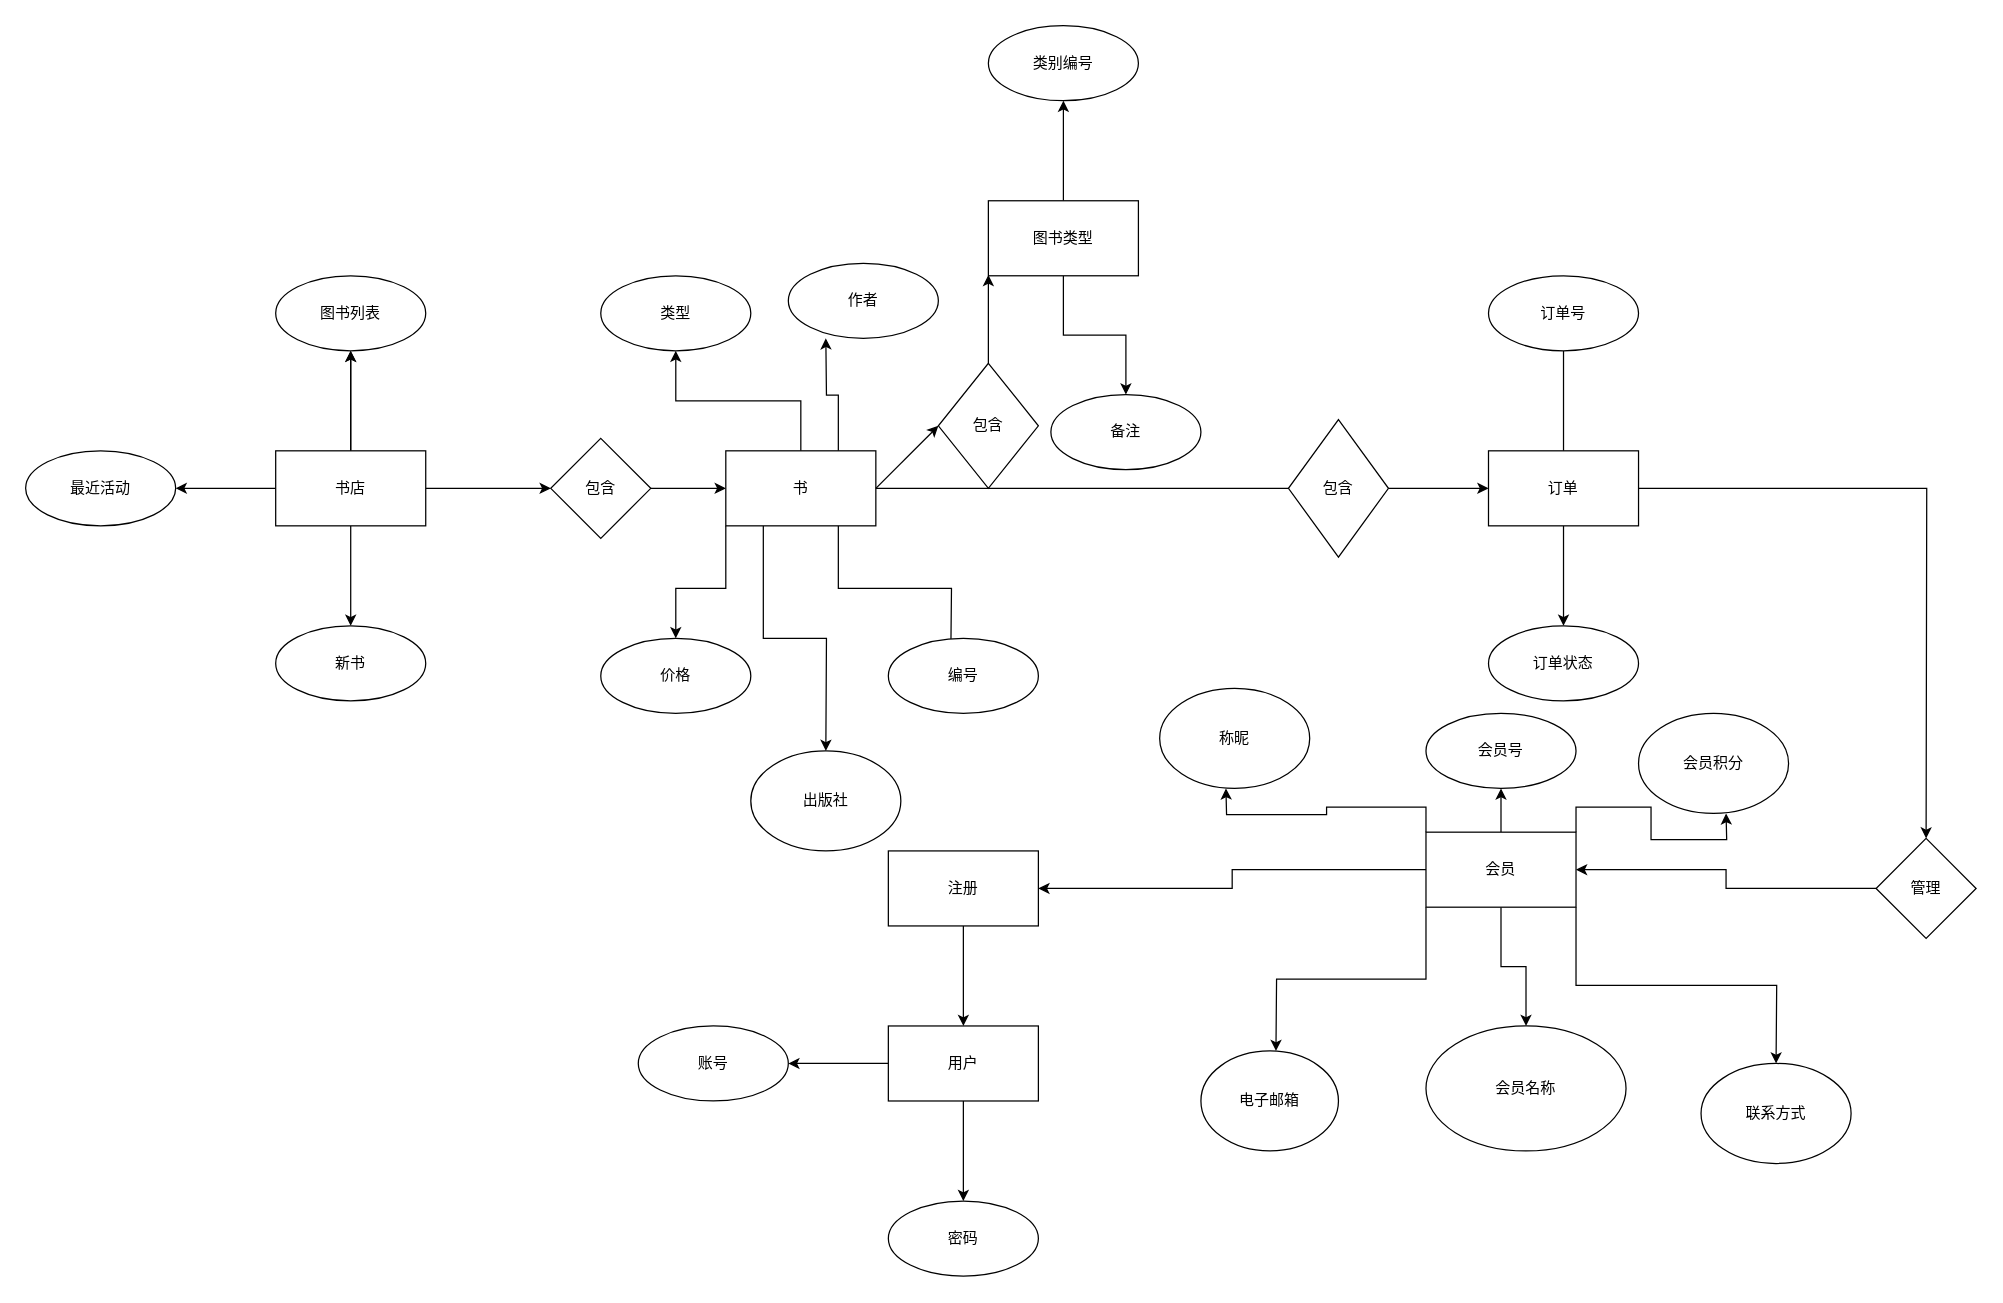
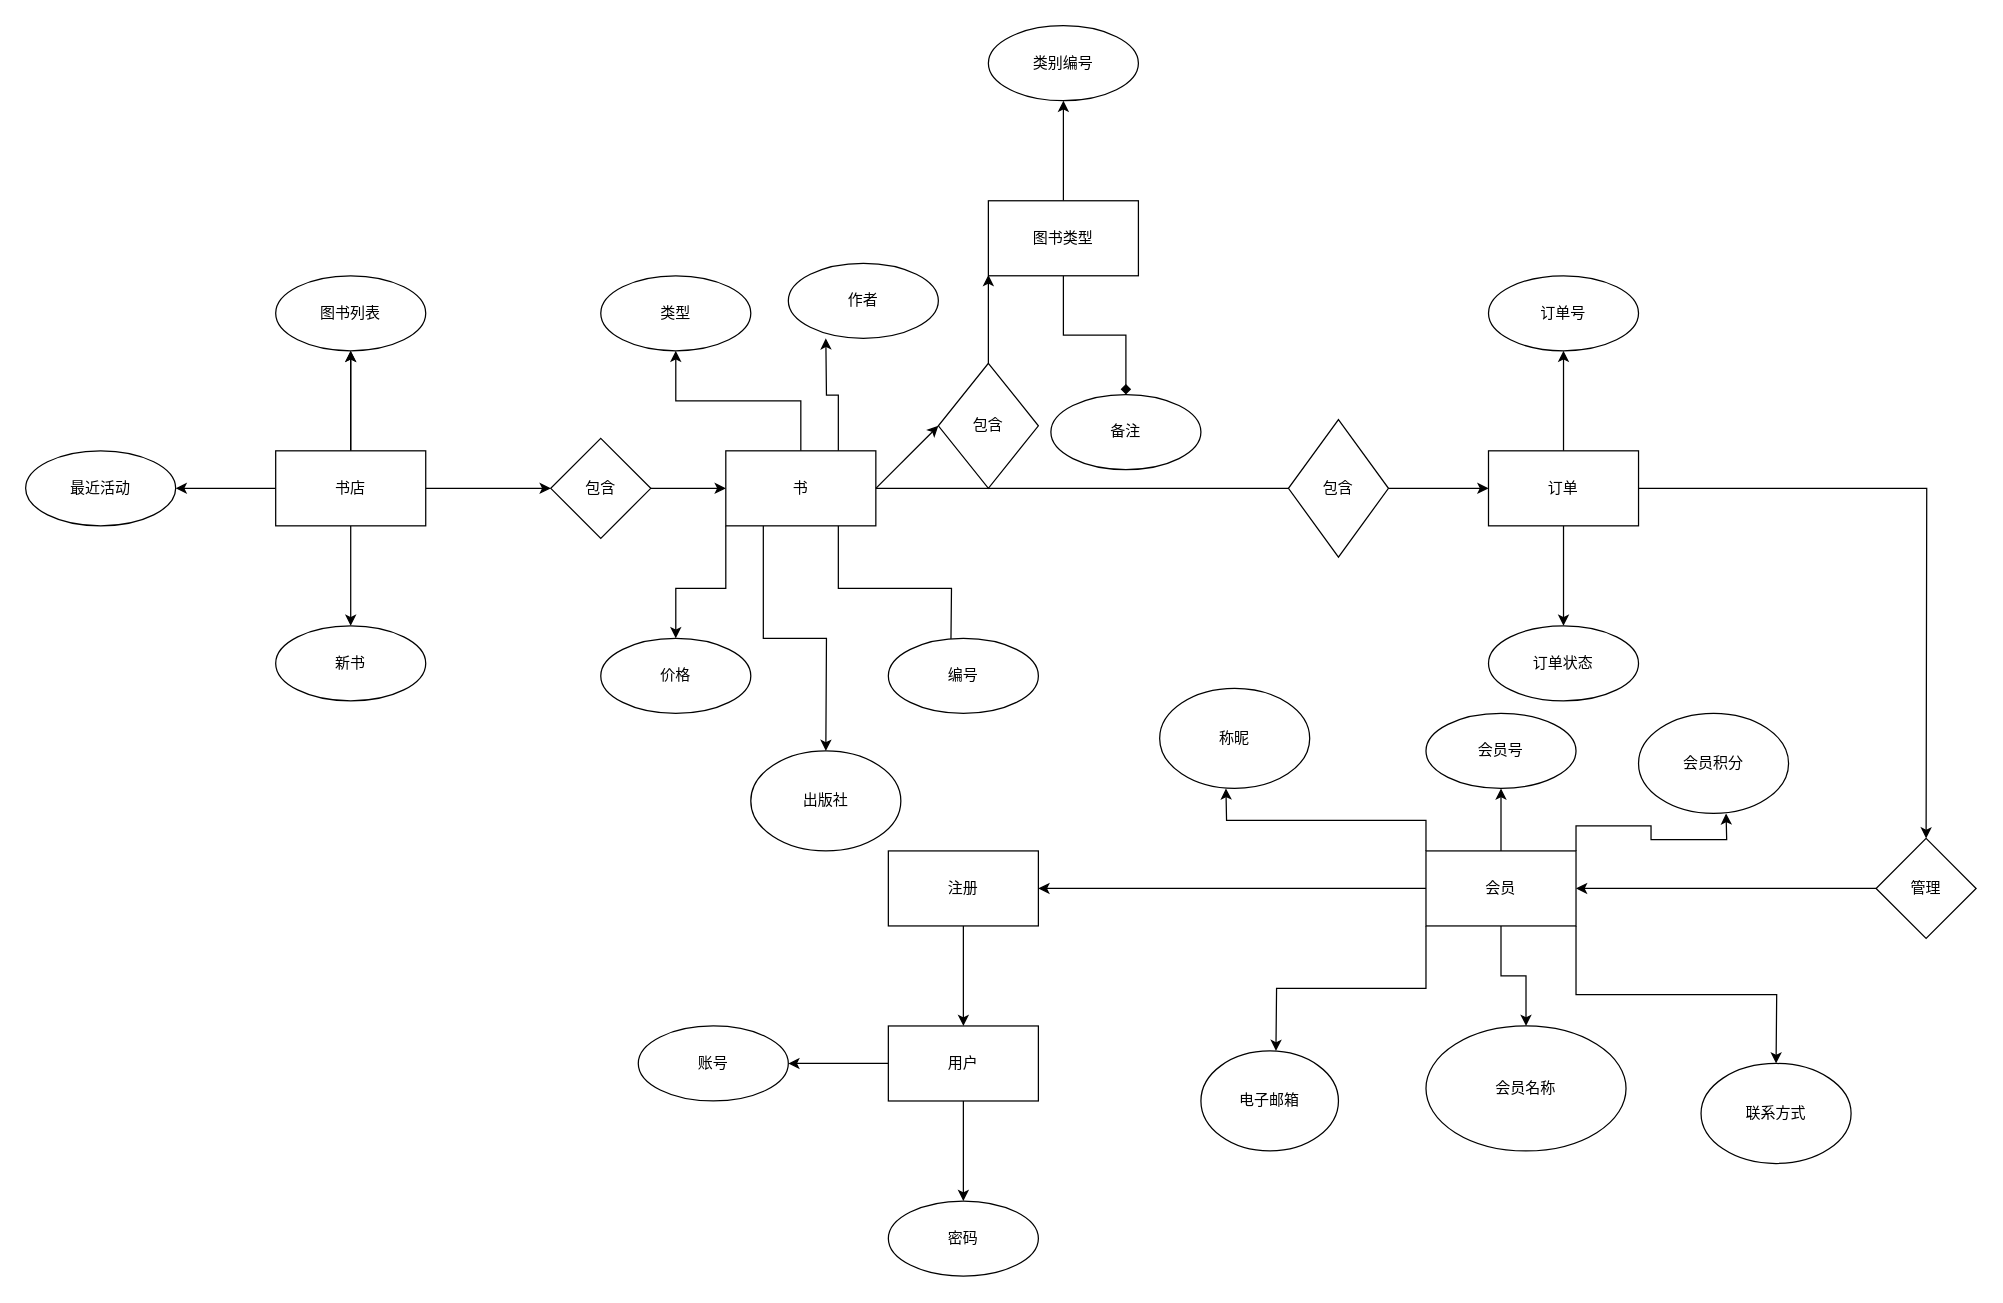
  <mxCell id="0" />
  <mxCell id="1" parent="0" />
  <mxCell id="2" value="" style="edgeStyle=orthogonalEdgeStyle;rounded=0;orthogonalLoop=1;jettySize=auto;html=1;" edge="1" parent="1" source="7"><mxGeometry relative="1" as="geometry"><mxPoint x="280" y="280" as="targetPoint" /></mxGeometry></mxCell>
  <mxCell id="3" value="" style="edgeStyle=orthogonalEdgeStyle;rounded=0;orthogonalLoop=1;jettySize=auto;html=1;" edge="1" parent="1" source="7" target="8"><mxGeometry relative="1" as="geometry" /></mxCell>
  <mxCell id="4" value="" style="edgeStyle=orthogonalEdgeStyle;rounded=0;orthogonalLoop=1;jettySize=auto;html=1;" edge="1" parent="1" source="7" target="9"><mxGeometry relative="1" as="geometry" /></mxCell>
  <mxCell id="5" value="" style="edgeStyle=orthogonalEdgeStyle;rounded=0;orthogonalLoop=1;jettySize=auto;html=1;" edge="1" parent="1" source="7" target="11"><mxGeometry relative="1" as="geometry" /></mxCell>
  <mxCell id="6" value="" style="edgeStyle=orthogonalEdgeStyle;rounded=0;orthogonalLoop=1;jettySize=auto;html=1;" edge="1" parent="1" source="7" target="12"><mxGeometry relative="1" as="geometry" /></mxCell>
  <mxCell id="7" value="书店" style="rounded=0;whiteSpace=wrap;html=1;" vertex="1" parent="1"><mxGeometry x="220" y="360" width="120" height="60" as="geometry" /></mxCell>
  <mxCell id="8" value="图书列表" style="ellipse;whiteSpace=wrap;html=1;rounded=0;" vertex="1" parent="1"><mxGeometry x="220" y="220" width="120" height="60" as="geometry" /></mxCell>
  <mxCell id="9" value="新书" style="ellipse;whiteSpace=wrap;html=1;rounded=0;" vertex="1" parent="1"><mxGeometry x="220" y="500" width="120" height="60" as="geometry" /></mxCell>
  <mxCell id="10" value="" style="edgeStyle=orthogonalEdgeStyle;rounded=0;orthogonalLoop=1;jettySize=auto;html=1;" edge="1" parent="1" source="11" target="19"><mxGeometry relative="1" as="geometry" /></mxCell>
  <mxCell id="11" value="包含" style="rhombus;whiteSpace=wrap;html=1;rounded=0;" vertex="1" parent="1"><mxGeometry x="440" y="350" width="80" height="80" as="geometry" /></mxCell>
  <mxCell id="12" value="最近活动" style="ellipse;whiteSpace=wrap;html=1;rounded=0;" vertex="1" parent="1"><mxGeometry x="20" y="360" width="120" height="60" as="geometry" /></mxCell>
  <mxCell id="13" value="" style="edgeStyle=orthogonalEdgeStyle;rounded=0;orthogonalLoop=1;jettySize=auto;html=1;" edge="1" parent="1" source="19" target="20"><mxGeometry relative="1" as="geometry" /></mxCell>
  <mxCell id="14" value="" style="edgeStyle=orthogonalEdgeStyle;rounded=0;orthogonalLoop=1;jettySize=auto;html=1;" edge="1" parent="1" source="19" target="21"><mxGeometry relative="1" as="geometry"><Array as="points"><mxPoint x="580" y="470" /><mxPoint x="540" y="470" /></Array></mxGeometry></mxCell>
  <mxCell id="15" value="" style="edgeStyle=orthogonalEdgeStyle;rounded=0;orthogonalLoop=1;jettySize=auto;html=1;startArrow=none;" edge="1" parent="1" source="37" target="25"><mxGeometry relative="1" as="geometry" /></mxCell>
  <mxCell id="16" style="edgeStyle=orthogonalEdgeStyle;rounded=0;orthogonalLoop=1;jettySize=auto;html=1;exitX=0.75;exitY=1;exitDx=0;exitDy=0;" edge="1" parent="1" source="19"><mxGeometry relative="1" as="geometry"><mxPoint x="760" y="520" as="targetPoint" /></mxGeometry></mxCell>
  <mxCell id="17" style="edgeStyle=orthogonalEdgeStyle;rounded=0;orthogonalLoop=1;jettySize=auto;html=1;exitX=0.75;exitY=0;exitDx=0;exitDy=0;" edge="1" parent="1" source="19"><mxGeometry relative="1" as="geometry"><mxPoint x="660" y="270" as="targetPoint" /></mxGeometry></mxCell>
  <mxCell id="18" style="edgeStyle=orthogonalEdgeStyle;rounded=0;orthogonalLoop=1;jettySize=auto;html=1;exitX=0.25;exitY=1;exitDx=0;exitDy=0;" edge="1" parent="1" source="19"><mxGeometry relative="1" as="geometry"><mxPoint x="660" y="600" as="targetPoint" /></mxGeometry></mxCell>
  <mxCell id="19" value="书" style="whiteSpace=wrap;html=1;rounded=0;" vertex="1" parent="1"><mxGeometry x="580" y="360" width="120" height="60" as="geometry" /></mxCell>
  <mxCell id="20" value="类型" style="ellipse;whiteSpace=wrap;html=1;rounded=0;" vertex="1" parent="1"><mxGeometry x="480" y="220" width="120" height="60" as="geometry" /></mxCell>
  <mxCell id="21" value="价格" style="ellipse;whiteSpace=wrap;html=1;rounded=0;" vertex="1" parent="1"><mxGeometry x="480" y="510" width="120" height="60" as="geometry" /></mxCell>
  <mxCell id="22" value="" style="edgeStyle=orthogonalEdgeStyle;rounded=0;orthogonalLoop=1;jettySize=auto;html=1;" edge="1" parent="1" source="25"><mxGeometry relative="1" as="geometry"><mxPoint x="1540" y="670" as="targetPoint" /></mxGeometry></mxCell>
  <mxCell id="23" value="" style="edgeStyle=orthogonalEdgeStyle;rounded=0;orthogonalLoop=1;jettySize=auto;html=1;" edge="1" parent="1" source="25" target="39"><mxGeometry relative="1" as="geometry" /></mxCell>
- <mxCell id="24" value="" style="edgeStyle=orthogonalEdgeStyle;rounded=0;orthogonalLoop=1;jettySize=auto;html=1;endArrow=none;" edge="1" parent="1" source="25" target="40"><mxGeometry relative="1" as="geometry" /></mxCell>
+ <mxCell id="24" value="" style="edgeStyle=orthogonalEdgeStyle;rounded=0;orthogonalLoop=1;jettySize=auto;html=1;" edge="1" parent="1" source="25" target="40"><mxGeometry relative="1" as="geometry" /></mxCell>
  <mxCell id="25" value="订单" style="whiteSpace=wrap;html=1;rounded=0;" vertex="1" parent="1"><mxGeometry x="1190" y="360" width="120" height="60" as="geometry" /></mxCell>
  <mxCell id="26" value="编号" style="ellipse;whiteSpace=wrap;html=1;" vertex="1" parent="1"><mxGeometry x="710" y="510" width="120" height="60" as="geometry" /></mxCell>
  <mxCell id="27" value="作者" style="ellipse;whiteSpace=wrap;html=1;" vertex="1" parent="1"><mxGeometry x="630" y="210" width="120" height="60" as="geometry" /></mxCell>
  <mxCell id="28" value="" style="endArrow=classic;html=1;rounded=0;" edge="1" parent="1"><mxGeometry width="50" height="50" relative="1" as="geometry"><mxPoint x="700" y="390" as="sourcePoint" /><mxPoint x="750" y="340" as="targetPoint" /></mxGeometry></mxCell>
  <mxCell id="29" value="包含" style="rhombus;whiteSpace=wrap;html=1;" vertex="1" parent="1"><mxGeometry x="750" y="290" width="80" height="100" as="geometry" /></mxCell>
  <mxCell id="30" value="出版社" style="ellipse;whiteSpace=wrap;html=1;" vertex="1" parent="1"><mxGeometry x="600" y="600" width="120" height="80" as="geometry" /></mxCell>
  <mxCell id="31" value="" style="endArrow=classic;html=1;rounded=0;" edge="1" parent="1" source="29"><mxGeometry width="50" height="50" relative="1" as="geometry"><mxPoint x="790" y="269.289" as="sourcePoint" /><mxPoint x="790" y="219.289" as="targetPoint" /></mxGeometry></mxCell>
  <mxCell id="32" value="" style="edgeStyle=orthogonalEdgeStyle;rounded=0;orthogonalLoop=1;jettySize=auto;html=1;" edge="1" parent="1" source="34" target="35"><mxGeometry relative="1" as="geometry" /></mxCell>
- <mxCell id="33" value="" style="edgeStyle=orthogonalEdgeStyle;rounded=0;orthogonalLoop=1;jettySize=auto;html=1;" edge="1" parent="1" source="34" target="36"><mxGeometry relative="1" as="geometry" /></mxCell>
+ <mxCell id="33" value="" style="edgeStyle=orthogonalEdgeStyle;rounded=0;orthogonalLoop=1;jettySize=auto;html=1;endArrow=diamond;" edge="1" parent="1" source="34" target="36"><mxGeometry relative="1" as="geometry" /></mxCell>
  <mxCell id="34" value="图书类型" style="rounded=0;whiteSpace=wrap;html=1;" vertex="1" parent="1"><mxGeometry x="790" y="160" width="120" height="60" as="geometry" /></mxCell>
  <mxCell id="35" value="类别编号" style="ellipse;whiteSpace=wrap;html=1;rounded=0;" vertex="1" parent="1"><mxGeometry x="790" y="20" width="120" height="60" as="geometry" /></mxCell>
  <mxCell id="36" value="备注" style="ellipse;whiteSpace=wrap;html=1;rounded=0;" vertex="1" parent="1"><mxGeometry x="840" y="315" width="120" height="60" as="geometry" /></mxCell>
  <mxCell id="37" value="包含" style="rhombus;whiteSpace=wrap;html=1;" vertex="1" parent="1"><mxGeometry x="1030" y="335" width="80" height="110" as="geometry" /></mxCell>
  <mxCell id="38" value="" style="edgeStyle=orthogonalEdgeStyle;rounded=0;orthogonalLoop=1;jettySize=auto;html=1;endArrow=none;" edge="1" parent="1" source="19" target="37"><mxGeometry relative="1" as="geometry"><mxPoint x="700" y="390" as="sourcePoint" /><mxPoint x="1420" y="390" as="targetPoint" /></mxGeometry></mxCell>
  <mxCell id="39" value="订单状态" style="ellipse;whiteSpace=wrap;html=1;rounded=0;" vertex="1" parent="1"><mxGeometry x="1190" y="500" width="120" height="60" as="geometry" /></mxCell>
  <mxCell id="40" value="订单号" style="ellipse;whiteSpace=wrap;html=1;rounded=0;" vertex="1" parent="1"><mxGeometry x="1190" y="220" width="120" height="60" as="geometry" /></mxCell>
  <mxCell id="41" value="" style="edgeStyle=orthogonalEdgeStyle;rounded=0;orthogonalLoop=1;jettySize=auto;html=1;" edge="1" parent="1" source="42" target="50"><mxGeometry relative="1" as="geometry" /></mxCell>
  <mxCell id="42" value="管理" style="rhombus;whiteSpace=wrap;html=1;" vertex="1" parent="1"><mxGeometry x="1500" y="670" width="80" height="80" as="geometry" /></mxCell>
  <mxCell id="43" value="" style="edgeStyle=orthogonalEdgeStyle;rounded=0;orthogonalLoop=1;jettySize=auto;html=1;" edge="1" parent="1" source="50" target="52"><mxGeometry relative="1" as="geometry" /></mxCell>
  <mxCell id="44" value="" style="edgeStyle=orthogonalEdgeStyle;rounded=0;orthogonalLoop=1;jettySize=auto;html=1;" edge="1" parent="1" source="50" target="53"><mxGeometry relative="1" as="geometry" /></mxCell>
  <mxCell id="45" value="" style="edgeStyle=orthogonalEdgeStyle;rounded=0;orthogonalLoop=1;jettySize=auto;html=1;" edge="1" parent="1" source="50" target="54"><mxGeometry relative="1" as="geometry" /></mxCell>
  <mxCell id="46" style="edgeStyle=orthogonalEdgeStyle;rounded=0;orthogonalLoop=1;jettySize=auto;html=1;exitX=1;exitY=0;exitDx=0;exitDy=0;" edge="1" parent="1" source="50"><mxGeometry relative="1" as="geometry"><mxPoint x="1380" y="650" as="targetPoint" /></mxGeometry></mxCell>
  <mxCell id="47" style="edgeStyle=orthogonalEdgeStyle;rounded=0;orthogonalLoop=1;jettySize=auto;html=1;exitX=0;exitY=1;exitDx=0;exitDy=0;" edge="1" parent="1" source="50"><mxGeometry relative="1" as="geometry"><mxPoint x="1020" y="840" as="targetPoint" /></mxGeometry></mxCell>
  <mxCell id="48" style="edgeStyle=orthogonalEdgeStyle;rounded=0;orthogonalLoop=1;jettySize=auto;html=1;exitX=1;exitY=1;exitDx=0;exitDy=0;" edge="1" parent="1" source="50"><mxGeometry relative="1" as="geometry"><mxPoint x="1420" y="850" as="targetPoint" /></mxGeometry></mxCell>
  <mxCell id="49" style="edgeStyle=orthogonalEdgeStyle;rounded=0;orthogonalLoop=1;jettySize=auto;html=1;exitX=0;exitY=0;exitDx=0;exitDy=0;" edge="1" parent="1" source="50"><mxGeometry relative="1" as="geometry"><mxPoint x="980" y="630" as="targetPoint" /></mxGeometry></mxCell>
- <mxCell id="50" value="会员" style="whiteSpace=wrap;html=1;" vertex="1" parent="1"><mxGeometry x="1140" y="665" width="120" height="60" as="geometry" /></mxCell>
+ <mxCell id="50" value="会员" style="whiteSpace=wrap;html=1;" vertex="1" parent="1"><mxGeometry x="1140" y="680" width="120" height="60" as="geometry" /></mxCell>
  <mxCell id="51" value="" style="edgeStyle=orthogonalEdgeStyle;rounded=0;orthogonalLoop=1;jettySize=auto;html=1;" edge="1" parent="1" source="52" target="61"><mxGeometry relative="1" as="geometry" /></mxCell>
  <mxCell id="52" value="注册" style="whiteSpace=wrap;html=1;" vertex="1" parent="1"><mxGeometry x="710" y="680" width="120" height="60" as="geometry" /></mxCell>
  <mxCell id="53" value="会员号" style="ellipse;whiteSpace=wrap;html=1;" vertex="1" parent="1"><mxGeometry x="1140" y="570" width="120" height="60" as="geometry" /></mxCell>
  <mxCell id="54" value="会员名称" style="ellipse;whiteSpace=wrap;html=1;" vertex="1" parent="1"><mxGeometry x="1140" y="820" width="160" height="100" as="geometry" /></mxCell>
  <mxCell id="55" value="会员积分" style="ellipse;whiteSpace=wrap;html=1;" vertex="1" parent="1"><mxGeometry x="1310" y="570" width="120" height="80" as="geometry" /></mxCell>
  <mxCell id="56" value="电子邮箱" style="ellipse;whiteSpace=wrap;html=1;" vertex="1" parent="1"><mxGeometry x="960" y="840" width="110" height="80" as="geometry" /></mxCell>
  <mxCell id="57" value="联系方式" style="ellipse;whiteSpace=wrap;html=1;" vertex="1" parent="1"><mxGeometry x="1360" y="850" width="120" height="80" as="geometry" /></mxCell>
  <mxCell id="58" value="称昵" style="ellipse;whiteSpace=wrap;html=1;" vertex="1" parent="1"><mxGeometry x="927" y="550" width="120" height="80" as="geometry" /></mxCell>
  <mxCell id="59" value="" style="edgeStyle=orthogonalEdgeStyle;rounded=0;orthogonalLoop=1;jettySize=auto;html=1;" edge="1" parent="1" source="61" target="62"><mxGeometry relative="1" as="geometry" /></mxCell>
  <mxCell id="60" value="" style="edgeStyle=orthogonalEdgeStyle;rounded=0;orthogonalLoop=1;jettySize=auto;html=1;" edge="1" parent="1" source="61" target="63"><mxGeometry relative="1" as="geometry" /></mxCell>
  <mxCell id="61" value="用户" style="whiteSpace=wrap;html=1;" vertex="1" parent="1"><mxGeometry x="710" y="820" width="120" height="60" as="geometry" /></mxCell>
  <mxCell id="62" value="账号" style="ellipse;whiteSpace=wrap;html=1;" vertex="1" parent="1"><mxGeometry x="510" y="820" width="120" height="60" as="geometry" /></mxCell>
  <mxCell id="63" value="密码" style="ellipse;whiteSpace=wrap;html=1;" vertex="1" parent="1"><mxGeometry x="710" y="960" width="120" height="60" as="geometry" /></mxCell>
